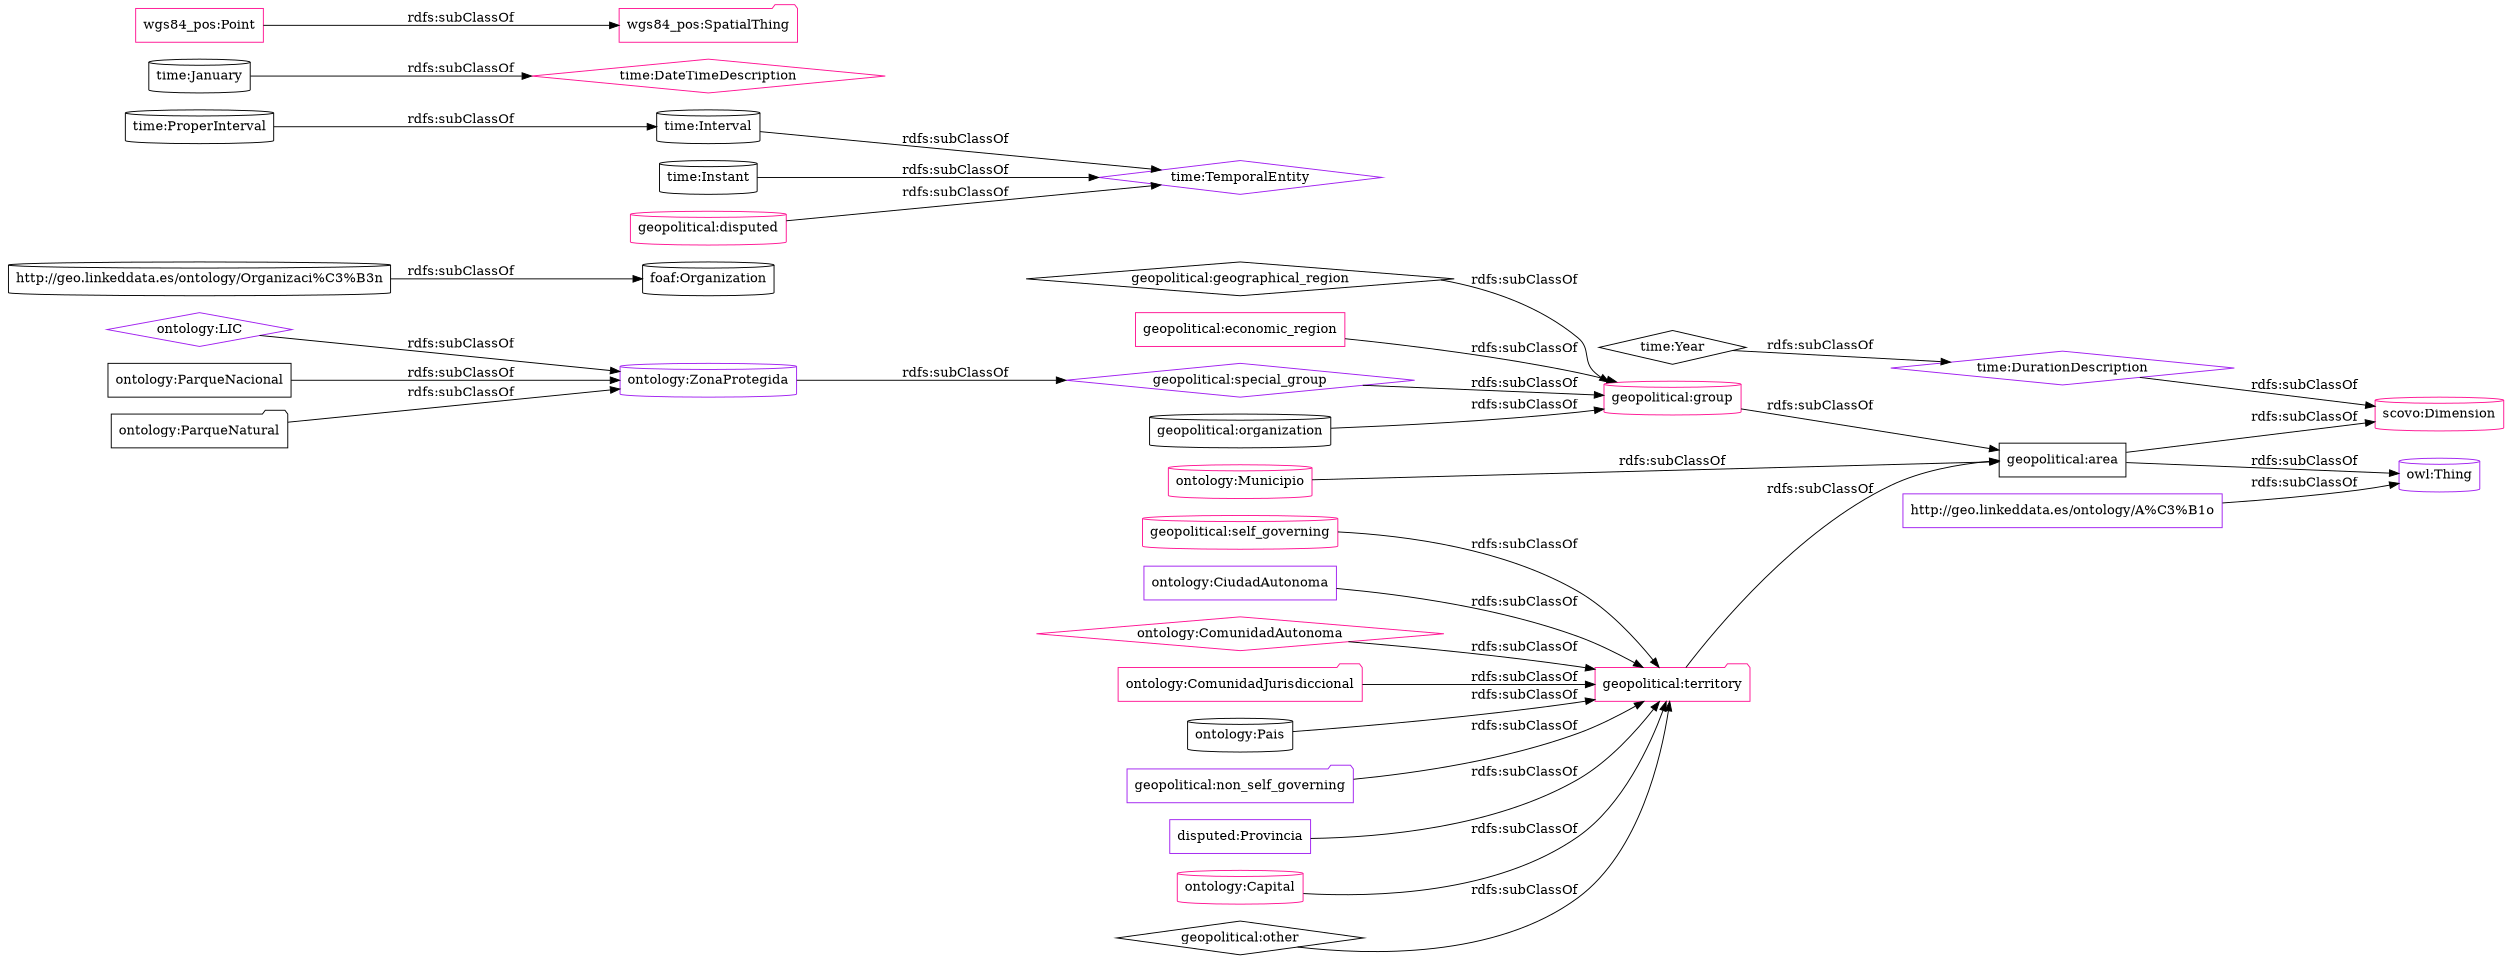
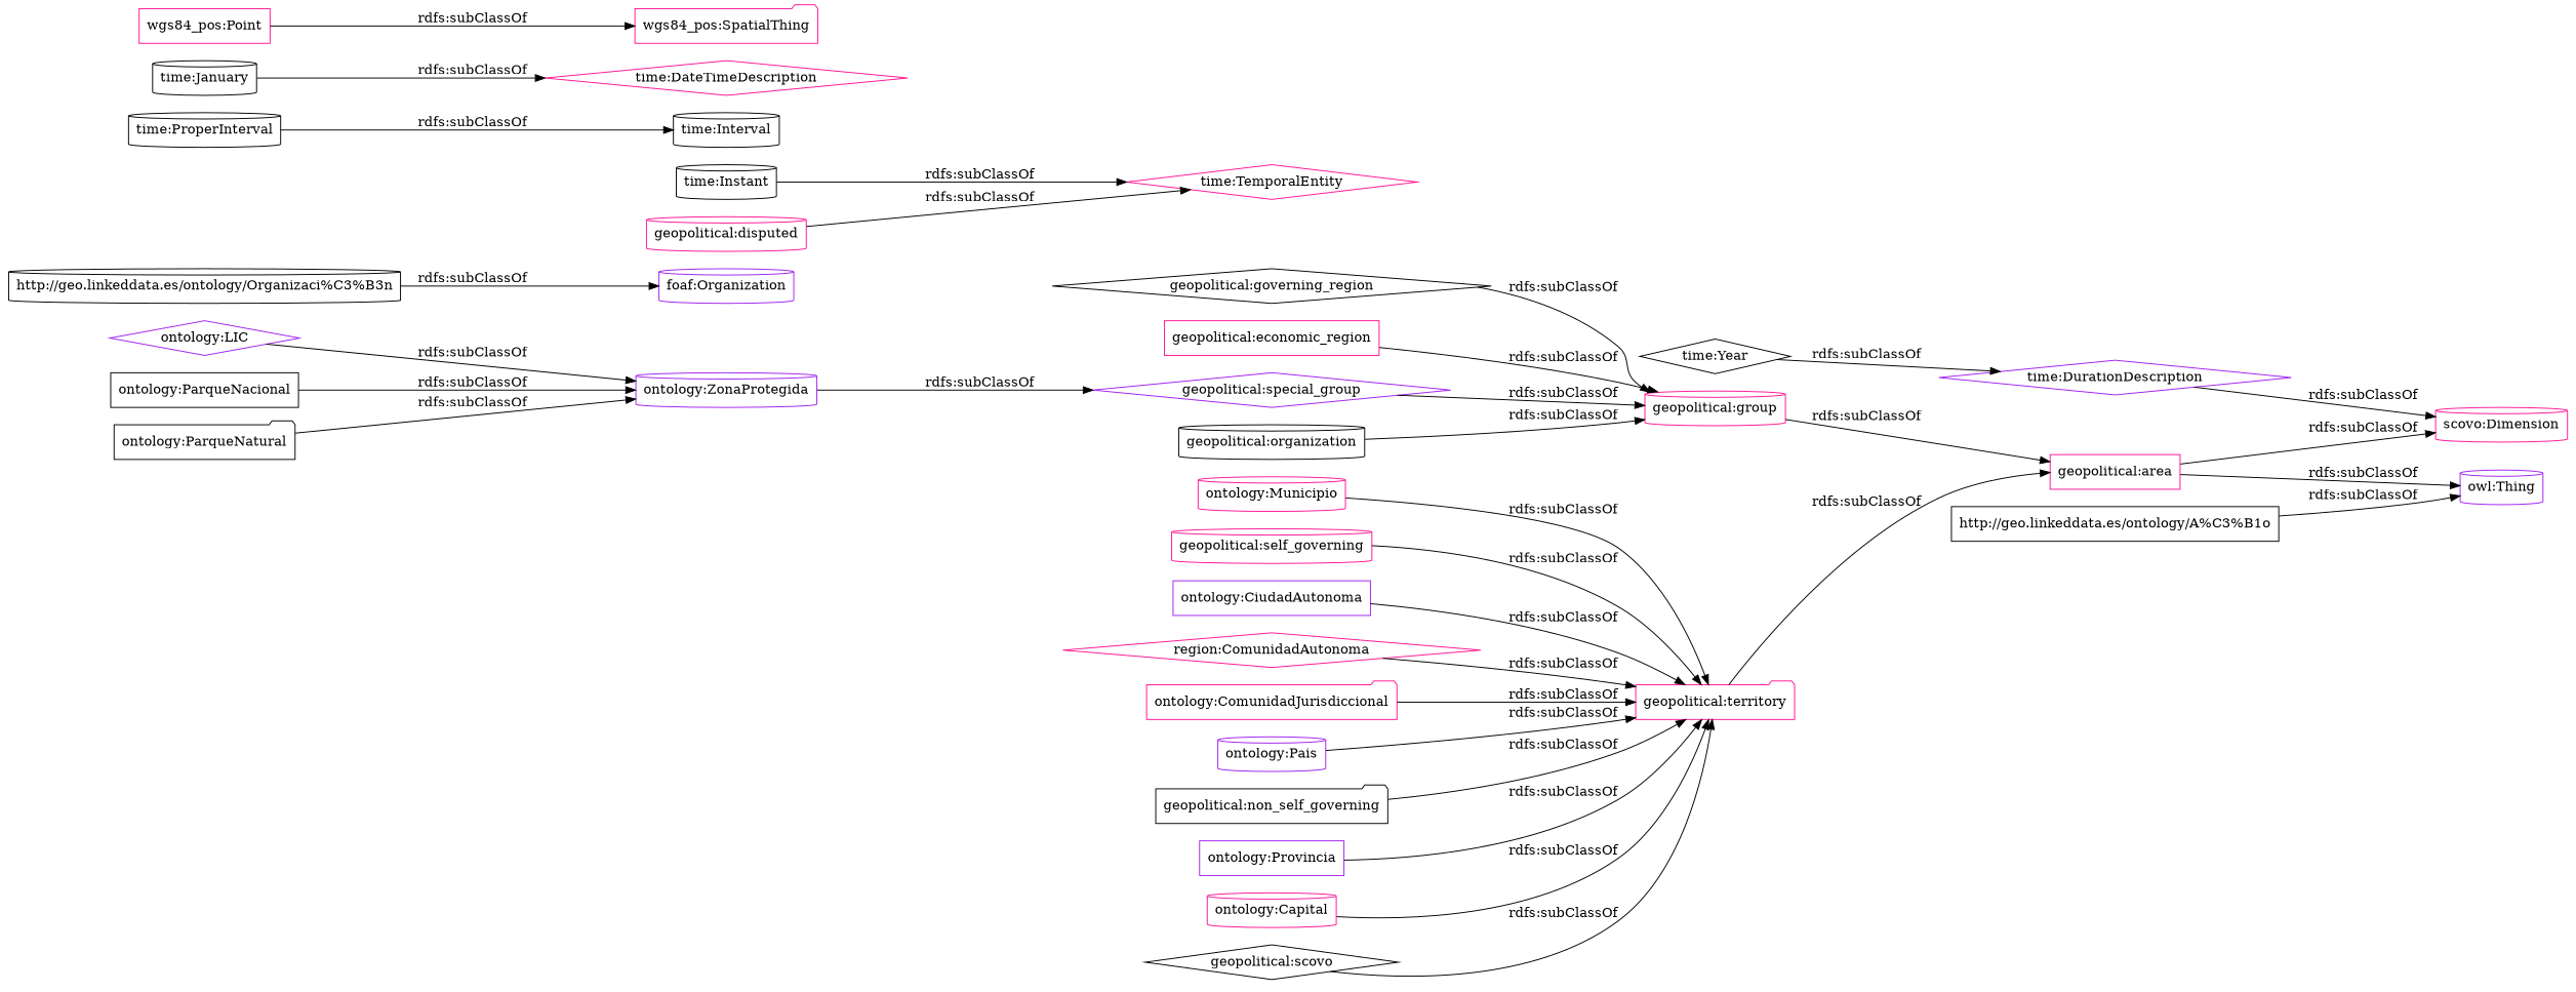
  digraph {
    rankdir=LR
    node [color=black shape=cylinder]
    "ontology:LIC" [color=purple shape=diamond]
    "ontology:ZonaProtegida" [color=purple]
    "geopolitical:special_group" [color=purple shape=diamond]
    "ontology:CiudadAutonoma" [color=purple shape=box]
    "geopolitical:territory" [color=deeppink shape=folder]
-   "geopolitical:area" [shape=box]
+   "geopolitical:area" [color=deeppink shape=box]
    "ontology:ParqueNacional" [shape=box]
-   "ontology:ComunidadAutonoma" [color=deeppink shape=diamond]
+   "ontology:ComunidadAutonoma" [color=deeppink shape=diamond label="region:ComunidadAutonoma"]
    "ontology:ComunidadJurisdiccional" [color=deeppink shape=folder]
    "scovo:Dimension" [color=deeppink]
    "owl:Thing" [color=purple]
-   "ontology:Pais"
+   "ontology:Pais" [color=purple]
    "geopolitical:group" [color=deeppink]
    "ontology:Municipio" [color=deeppink]
-   "ontology:Provincia" [color=purple shape=box label="disputed:Provincia"]
+   "ontology:Provincia" [color=purple shape=box]
    "ontology:Capital" [color=deeppink]
    "ontology:ParqueNatural" [shape=folder]
    "time:DurationDescription" [color=purple shape=diamond]
    "http://geo.linkeddata.es/ontology/Organizaci%C3%B3n"
-   "foaf:Organization"
-   "http://geo.linkeddata.es/ontology/A%C3%B1o" [color=purple shape=box]
+   "foaf:Organization" [color=purple]
+   "http://geo.linkeddata.es/ontology/A%C3%B1o" [shape=box]
    "time:ProperInterval"
    "time:Interval"
    "time:DateTimeDescription" [color=deeppink shape=diamond]
    "time:January"
-   "time:TemporalEntity" [color=purple shape=diamond]
+   "time:TemporalEntity" [color=deeppink shape=diamond]
    "time:Year" [shape=diamond]
    "time:Instant"
    "geopolitical:disputed" [color=deeppink]
-   "geopolitical:geographical_region" [shape=diamond]
-   "geopolitical:other" [shape=diamond]
+   "geopolitical:geographical_region" [shape=diamond label="geopolitical:governing_region"]
+   "geopolitical:other" [shape=diamond label="geopolitical:scovo"]
    "geopolitical:economic_region" [color=deeppink shape=box]
    "geopolitical:self_governing" [color=deeppink]
-   "geopolitical:non_self_governing" [color=purple shape=folder]
+   "geopolitical:non_self_governing" [shape=folder]
    "geopolitical:organization"
    "wgs84_pos:Point" [color=deeppink shape=box]
    "wgs84_pos:SpatialThing" [color=deeppink shape=folder]
    "ontology:LIC" -> "ontology:ZonaProtegida" [label="rdfs:subClassOf"]
    "ontology:ZonaProtegida" -> "geopolitical:special_group" [label="rdfs:subClassOf"]
    "geopolitical:special_group" -> "geopolitical:group" [label="rdfs:subClassOf"]
    "ontology:CiudadAutonoma" -> "geopolitical:territory" [label="rdfs:subClassOf"]
    "geopolitical:territory" -> "geopolitical:area" [label="rdfs:subClassOf"]
    "geopolitical:area" -> "scovo:Dimension" [label="rdfs:subClassOf"]
    "geopolitical:area" -> "owl:Thing" [label="rdfs:subClassOf"]
    "ontology:ParqueNacional" -> "ontology:ZonaProtegida" [label="rdfs:subClassOf"]
    "ontology:ComunidadAutonoma" -> "geopolitical:territory" [label="rdfs:subClassOf"]
    "ontology:ComunidadJurisdiccional" -> "geopolitical:territory" [label="rdfs:subClassOf"]
    "ontology:Pais" -> "geopolitical:territory" [label="rdfs:subClassOf"]
    "geopolitical:group" -> "geopolitical:area" [label="rdfs:subClassOf"]
-   "ontology:Municipio" -> "geopolitical:area" [label="rdfs:subClassOf"]
+   "ontology:Municipio" -> "geopolitical:territory" [label="rdfs:subClassOf"]
    "ontology:Provincia" -> "geopolitical:territory" [label="rdfs:subClassOf"]
    "ontology:Capital" -> "geopolitical:territory" [label="rdfs:subClassOf"]
    "ontology:ParqueNatural" -> "ontology:ZonaProtegida" [label="rdfs:subClassOf"]
    "time:DurationDescription" -> "scovo:Dimension" [label="rdfs:subClassOf"]
    "http://geo.linkeddata.es/ontology/Organizaci%C3%B3n" -> "foaf:Organization" [label="rdfs:subClassOf"]
    "http://geo.linkeddata.es/ontology/A%C3%B1o" -> "owl:Thing" [label="rdfs:subClassOf"]
    "time:ProperInterval" -> "time:Interval" [label="rdfs:subClassOf"]
-   "time:Interval" -> "time:TemporalEntity" [label="rdfs:subClassOf"]
    "time:January" -> "time:DateTimeDescription" [label="rdfs:subClassOf"]
    "time:Year" -> "time:DurationDescription" [label="rdfs:subClassOf"]
    "time:Instant" -> "time:TemporalEntity" [label="rdfs:subClassOf"]
    "geopolitical:disputed" -> "time:TemporalEntity" [label="rdfs:subClassOf"]
    "geopolitical:geographical_region" -> "geopolitical:group" [label="rdfs:subClassOf"]
    "geopolitical:other" -> "geopolitical:territory" [label="rdfs:subClassOf"]
    "geopolitical:economic_region" -> "geopolitical:group" [label="rdfs:subClassOf"]
    "geopolitical:self_governing" -> "geopolitical:territory" [label="rdfs:subClassOf"]
    "geopolitical:non_self_governing" -> "geopolitical:territory" [label="rdfs:subClassOf"]
    "geopolitical:organization" -> "geopolitical:group" [label="rdfs:subClassOf"]
    "wgs84_pos:Point" -> "wgs84_pos:SpatialThing" [label="rdfs:subClassOf"]
  }
